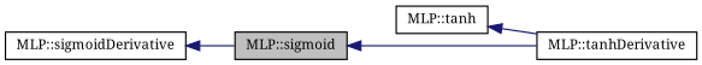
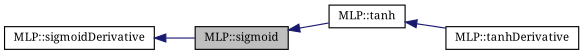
  digraph {
    fontname="Noto Serif"
    rankdir=LR
    node [color=black fontname="Noto Serif" fontsize=10 shape=record]
    edge [color=midnightblue dir=back fontname="Noto Serif" fontsize=10 labelfontname=Helvetica labelfontsize=10 style=solid]
    n1 [fillcolor=grey75 fontcolor=black height=0.2 label="MLP::sigmoid" style=filled width=0.4]
    n2 [height=0.2 label="MLP::tanh" width=0.4]
    n3 [height=0.2 label="MLP::sigmoidDerivative" width=0.4]
    n4 [height=0.2 label="MLP::tanhDerivative" width=0.4]
-   n1 -> n4
+   n1 -> n2
    n2 -> n4
    n3 -> n1
  }
